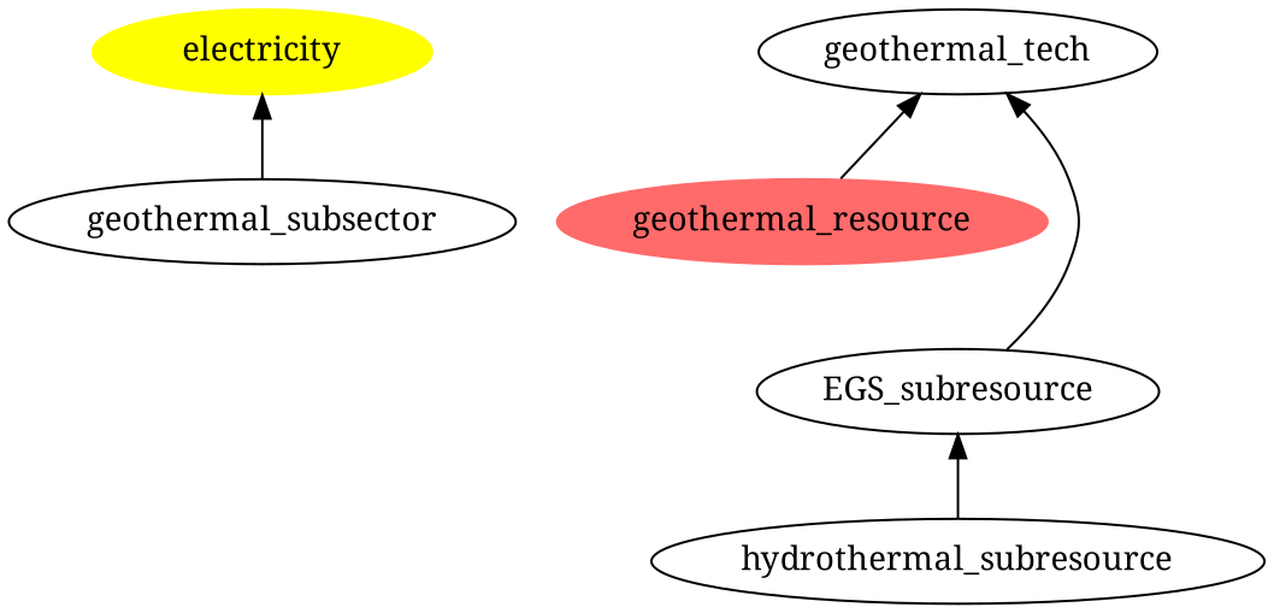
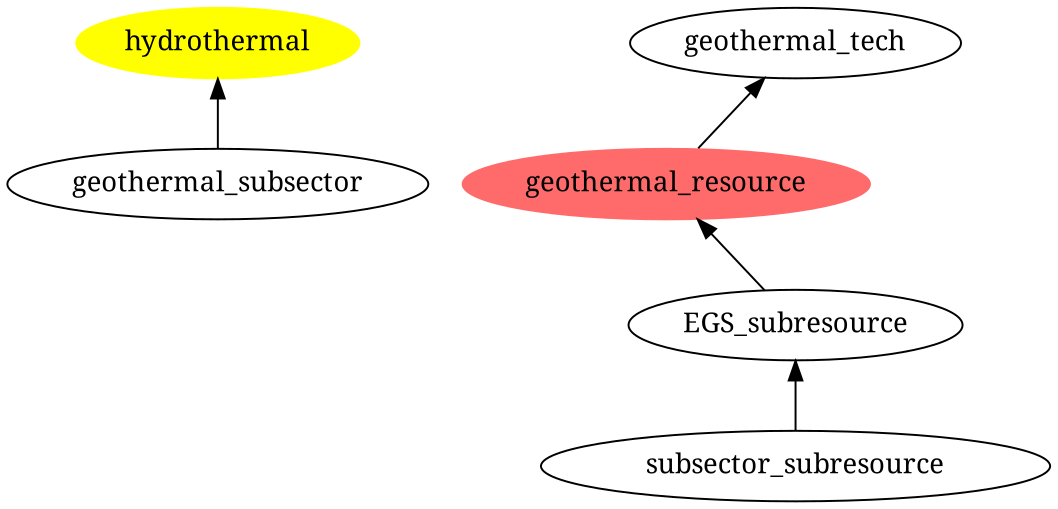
  digraph {
    fontname="Noto Serif"
    node [fontname="Noto Serif"]
    edge [dir=back fontname="Noto Serif"]
-   electricity [color=yellow style=filled]
+   electricity [color=yellow style=filled label=hydrothermal]
    geothermal_subsector
    geothermal_resource [color=indianred1 style=filled]
    EGS_subresource
-   hydrothermal_subresource
+   hydrothermal_subresource [label=subsector_subresource]
    geothermal_tech
    electricity -> geothermal_subsector
-   geothermal_tech -> EGS_subresource
+   geothermal_resource -> EGS_subresource
    EGS_subresource -> hydrothermal_subresource
    geothermal_tech -> geothermal_resource
  }
